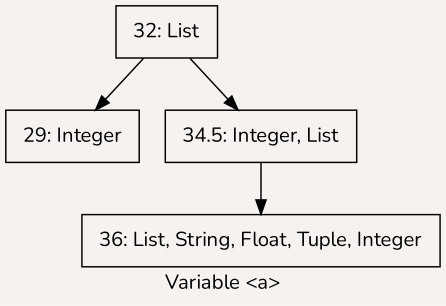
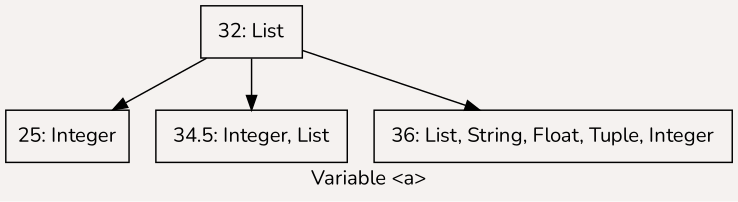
  digraph {
    bgcolor="#f5f2f0"
    fontname=Nunito
    label="Variable <a>"
    node [fontname=Nunito shape=box]
    edge [fontname=Nunito]
-   n1 [label=" 29: Integer "]
+   n1 [label="25: Integer"]
    n2 [label=" 32: List "]
    n3 [label=" 34.5: Integer, List "]
    n4 [label=" 36: List, String, Float, Tuple, Integer "]
    n2 -> n1
    n2 -> n3
-   n3 -> n4
+   n2 -> n4
  }
